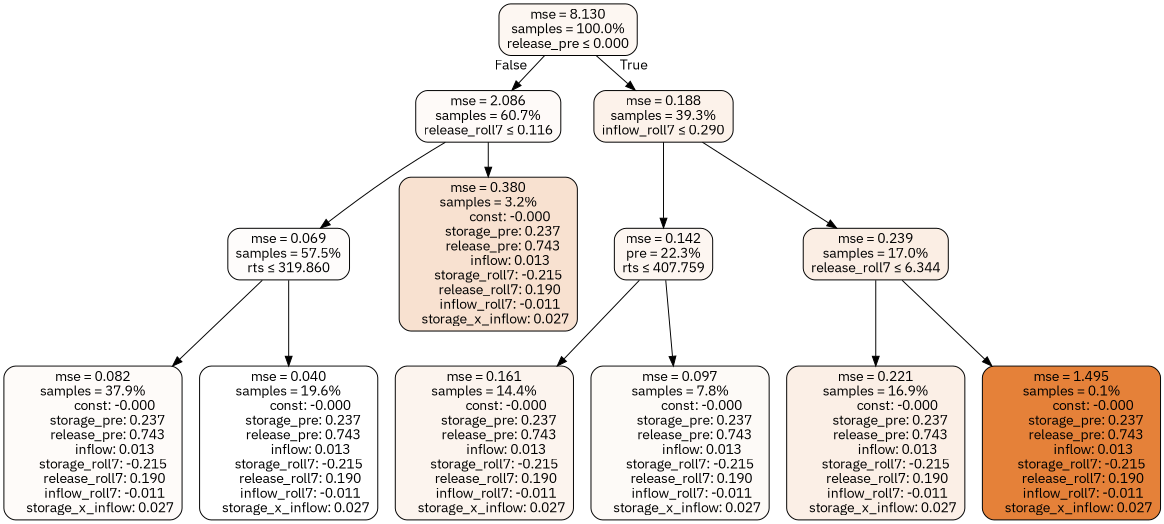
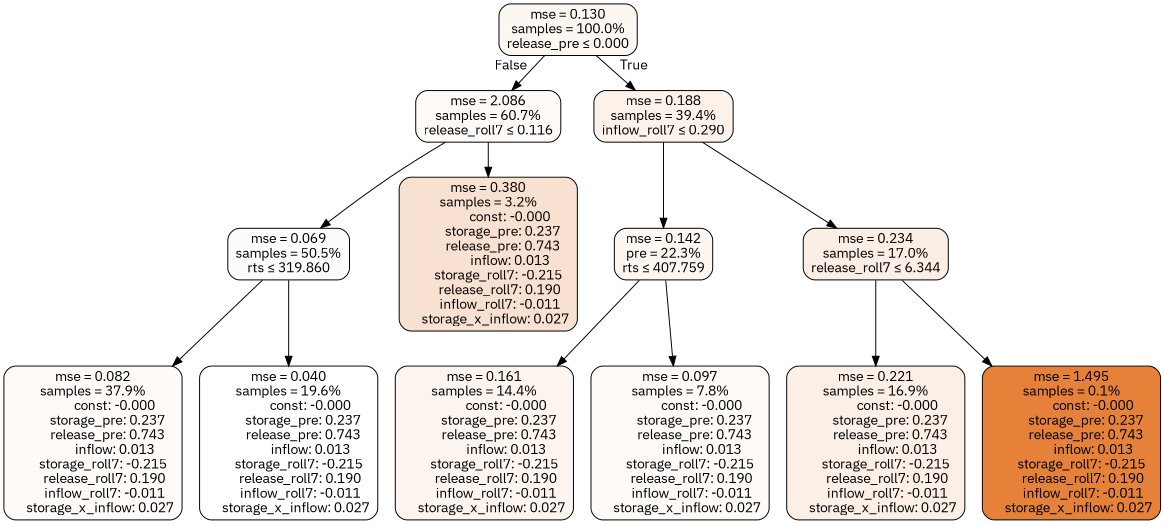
  digraph {
    fontname="IBM Plex Sans"
    node [color=black fontname="IBM Plex Sans" shape=rectangle style="filled, rounded"]
    edge [fontname="IBM Plex Sans"]
-   n1 [fillcolor="#fdf7f2" label="mse = 8.130\nsamples = 100.0%\nrelease_pre &le; 0.000"]
+   n1 [fillcolor="#fdf7f2" label="mse = 0.130\nsamples = 100.0%\nrelease_pre &le; 0.000"]
    n2 [fillcolor="#fefaf8" label="mse = 2.086\nsamples = 60.7%\nrelease_roll7 &le; 0.116"]
-   n3 [fillcolor="#fcf2ea" label="mse = 0.188\nsamples = 39.3%\ninflow_roll7 &le; 0.290"]
-   n4 [fillcolor="#fefcfb" label="mse = 0.069\nsamples = 57.5%\nrts &le; 319.860"]
+   n3 [fillcolor="#fcf2ea" label="mse = 0.188\nsamples = 39.4%\ninflow_roll7 &le; 0.290"]
+   n4 [fillcolor="#fefcfb" label="mse = 0.069\nsamples = 50.5%\nrts &le; 319.860"]
    n5 [fillcolor="#f8e1d0" label="mse = 0.380\nsamples = 3.2%\n               const: -0.000\n          storage_pre: 0.237\n          release_pre: 0.743\n               inflow: 0.013\n       storage_roll7: -0.215\n        release_roll7: 0.190\n        inflow_roll7: -0.011\n     storage_x_inflow: 0.027"]
    n6 [fillcolor="#fdf6f1" label="mse = 0.142\npre = 22.3%\nrts &le; 407.759"]
-   n7 [fillcolor="#fbeee4" label="mse = 0.239\nsamples = 17.0%\nrelease_roll7 &le; 6.344"]
+   n7 [fillcolor="#fbeee4" label="mse = 0.234\nsamples = 17.0%\nrelease_roll7 &le; 6.344"]
    n8 [fillcolor="#fefbf9" label="mse = 0.082\nsamples = 37.9%\n               const: -0.000\n          storage_pre: 0.237\n          release_pre: 0.743\n               inflow: 0.013\n       storage_roll7: -0.215\n        release_roll7: 0.190\n        inflow_roll7: -0.011\n     storage_x_inflow: 0.027"]
    n9 [fillcolor="#ffffff" label="mse = 0.040\nsamples = 19.6%\n               const: -0.000\n          storage_pre: 0.237\n          release_pre: 0.743\n               inflow: 0.013\n       storage_roll7: -0.215\n        release_roll7: 0.190\n        inflow_roll7: -0.011\n     storage_x_inflow: 0.027"]
    n10 [fillcolor="#fcf4ee" label="mse = 0.161\nsamples = 14.4%\n               const: -0.000\n          storage_pre: 0.237\n          release_pre: 0.743\n               inflow: 0.013\n       storage_roll7: -0.215\n        release_roll7: 0.190\n        inflow_roll7: -0.011\n     storage_x_inflow: 0.027"]
    n11 [fillcolor="#fdfaf7" label="mse = 0.097\nsamples = 7.8%\n               const: -0.000\n          storage_pre: 0.237\n          release_pre: 0.743\n               inflow: 0.013\n       storage_roll7: -0.215\n        release_roll7: 0.190\n        inflow_roll7: -0.011\n     storage_x_inflow: 0.027"]
    n12 [fillcolor="#fbefe6" label="mse = 0.221\nsamples = 16.9%\n               const: -0.000\n          storage_pre: 0.237\n          release_pre: 0.743\n               inflow: 0.013\n       storage_roll7: -0.215\n        release_roll7: 0.190\n        inflow_roll7: -0.011\n     storage_x_inflow: 0.027"]
    n13 [fillcolor="#e58139" label="mse = 1.495\nsamples = 0.1%\n               const: -0.000\n          storage_pre: 0.237\n          release_pre: 0.743\n               inflow: 0.013\n       storage_roll7: -0.215\n        release_roll7: 0.190\n        inflow_roll7: -0.011\n     storage_x_inflow: 0.027"]
    n1 -> n2 [headlabel=False labelangle=45 labeldistance=2.5]
    n1 -> n3 [headlabel=True labelangle=-45 labeldistance=2.5]
    n2 -> n4
    n2 -> n5
    n3 -> n6
    n3 -> n7
    n4 -> n8
    n4 -> n9
    n6 -> n10
    n6 -> n11
    n7 -> n12
    n7 -> n13
  }
